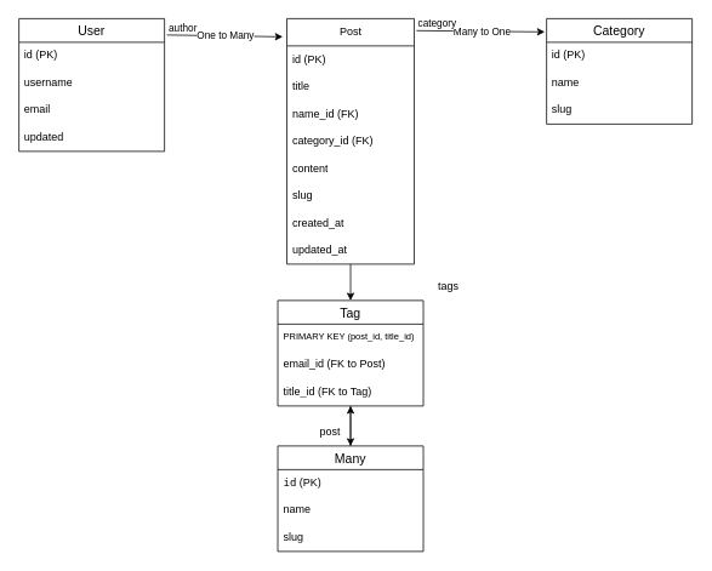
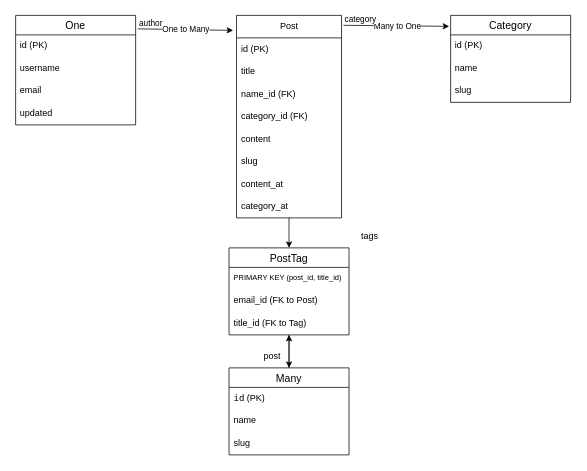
  <mxCell id="0" />
  <mxCell id="1" parent="0" />
  <mxCell id="2" style="edgeStyle=orthogonalEdgeStyle;rounded=0;orthogonalLoop=1;jettySize=auto;html=1;" edge="1" parent="1" source="3" target="22"><mxGeometry relative="1" as="geometry" /></mxCell>
  <mxCell id="3" value="Post" style="swimlane;fontStyle=0;childLayout=stackLayout;horizontal=1;startSize=30;horizontalStack=0;resizeParent=1;resizeParentMax=0;resizeLast=0;collapsible=1;marginBottom=0;whiteSpace=wrap;html=1;glass=0;rounded=0;shadow=0;" vertex="1" parent="1"><mxGeometry x="314.54" y="20" width="140" height="270" as="geometry" /></mxCell>
  <mxCell id="4" value="id (PK)" style="text;strokeColor=none;fillColor=none;align=left;verticalAlign=middle;spacingLeft=4;spacingRight=4;overflow=hidden;points=[[0,0.5],[1,0.5]];portConstraint=eastwest;rotatable=0;whiteSpace=wrap;html=1;" vertex="1" parent="3"><mxGeometry y="30" width="140" height="30" as="geometry" /></mxCell>
  <mxCell id="5" value="title" style="text;strokeColor=none;fillColor=none;align=left;verticalAlign=middle;spacingLeft=4;spacingRight=4;overflow=hidden;points=[[0,0.5],[1,0.5]];portConstraint=eastwest;rotatable=0;whiteSpace=wrap;html=1;shadow=0;rounded=0;" vertex="1" parent="3"><mxGeometry y="60" width="140" height="30" as="geometry" /></mxCell>
  <mxCell id="6" value="name_id (FK)" style="text;strokeColor=none;fillColor=none;align=left;verticalAlign=middle;spacingLeft=4;spacingRight=4;overflow=hidden;points=[[0,0.5],[1,0.5]];portConstraint=eastwest;rotatable=0;whiteSpace=wrap;html=1;" vertex="1" parent="3"><mxGeometry y="90" width="140" height="30" as="geometry" /></mxCell>
  <mxCell id="7" value="category_id (FK)" style="text;strokeColor=none;fillColor=none;align=left;verticalAlign=middle;spacingLeft=4;spacingRight=4;overflow=hidden;points=[[0,0.5],[1,0.5]];portConstraint=eastwest;rotatable=0;whiteSpace=wrap;html=1;" vertex="1" parent="3"><mxGeometry y="120" width="140" height="30" as="geometry" /></mxCell>
  <mxCell id="8" value="content" style="text;strokeColor=none;fillColor=none;align=left;verticalAlign=middle;spacingLeft=4;spacingRight=4;overflow=hidden;points=[[0,0.5],[1,0.5]];portConstraint=eastwest;rotatable=0;whiteSpace=wrap;html=1;" vertex="1" parent="3"><mxGeometry y="150" width="140" height="30" as="geometry" /></mxCell>
  <mxCell id="9" value="slug" style="text;strokeColor=none;fillColor=none;align=left;verticalAlign=middle;spacingLeft=4;spacingRight=4;overflow=hidden;points=[[0,0.5],[1,0.5]];portConstraint=eastwest;rotatable=0;whiteSpace=wrap;html=1;" vertex="1" parent="3"><mxGeometry y="180" width="140" height="30" as="geometry" /></mxCell>
- <mxCell id="10" value="created_at" style="text;strokeColor=none;fillColor=none;align=left;verticalAlign=middle;spacingLeft=4;spacingRight=4;overflow=hidden;points=[[0,0.5],[1,0.5]];portConstraint=eastwest;rotatable=0;whiteSpace=wrap;html=1;" vertex="1" parent="3"><mxGeometry y="210" width="140" height="30" as="geometry" /></mxCell>
- <mxCell id="11" value="updated_at" style="text;strokeColor=none;fillColor=none;align=left;verticalAlign=middle;spacingLeft=4;spacingRight=4;overflow=hidden;points=[[0,0.5],[1,0.5]];portConstraint=eastwest;rotatable=0;whiteSpace=wrap;html=1;" vertex="1" parent="3"><mxGeometry y="240" width="140" height="30" as="geometry" /></mxCell>
+ <mxCell id="10" value="content_at" style="text;strokeColor=none;fillColor=none;align=left;verticalAlign=middle;spacingLeft=4;spacingRight=4;overflow=hidden;points=[[0,0.5],[1,0.5]];portConstraint=eastwest;rotatable=0;whiteSpace=wrap;html=1;" vertex="1" parent="3"><mxGeometry y="210" width="140" height="30" as="geometry" /></mxCell>
+ <mxCell id="11" value="category_at" style="text;strokeColor=none;fillColor=none;align=left;verticalAlign=middle;spacingLeft=4;spacingRight=4;overflow=hidden;points=[[0,0.5],[1,0.5]];portConstraint=eastwest;rotatable=0;whiteSpace=wrap;html=1;" vertex="1" parent="3"><mxGeometry y="240" width="140" height="30" as="geometry" /></mxCell>
  <mxCell id="12" value="Category" style="swimlane;fontStyle=0;childLayout=stackLayout;horizontal=1;startSize=26;horizontalStack=0;resizeParent=1;resizeParentMax=0;resizeLast=0;collapsible=1;marginBottom=0;align=center;fontSize=14;" vertex="1" parent="1"><mxGeometry x="600" y="20" width="160" height="116" as="geometry" /></mxCell>
  <mxCell id="13" value="id (PK)" style="text;strokeColor=none;fillColor=none;spacingLeft=4;spacingRight=4;overflow=hidden;rotatable=0;points=[[0,0.5],[1,0.5]];portConstraint=eastwest;fontSize=12;whiteSpace=wrap;html=1;" vertex="1" parent="12"><mxGeometry y="26" width="160" height="30" as="geometry" /></mxCell>
  <mxCell id="14" value="name" style="text;strokeColor=none;fillColor=none;spacingLeft=4;spacingRight=4;overflow=hidden;rotatable=0;points=[[0,0.5],[1,0.5]];portConstraint=eastwest;fontSize=12;whiteSpace=wrap;html=1;" vertex="1" parent="12"><mxGeometry y="56" width="160" height="30" as="geometry" /></mxCell>
  <mxCell id="15" value="slug" style="text;strokeColor=none;fillColor=none;spacingLeft=4;spacingRight=4;overflow=hidden;rotatable=0;points=[[0,0.5],[1,0.5]];portConstraint=eastwest;fontSize=12;whiteSpace=wrap;html=1;" vertex="1" parent="12"><mxGeometry y="86" width="160" height="30" as="geometry" /></mxCell>
  <mxCell id="16" style="edgeStyle=orthogonalEdgeStyle;rounded=0;orthogonalLoop=1;jettySize=auto;html=1;entryX=0.5;entryY=1;entryDx=0;entryDy=0;" edge="1" parent="1" source="17" target="22"><mxGeometry relative="1" as="geometry" /></mxCell>
  <mxCell id="17" value="Many" style="swimlane;fontStyle=0;childLayout=stackLayout;horizontal=1;startSize=26;horizontalStack=0;resizeParent=1;resizeParentMax=0;resizeLast=0;collapsible=1;marginBottom=0;align=center;fontSize=14;" vertex="1" parent="1"><mxGeometry x="304.54" y="490" width="160" height="116" as="geometry" /></mxCell>
  <mxCell id="18" value="&lt;code data-end=&quot;558&quot; data-start=&quot;554&quot;&gt;id&lt;/code&gt;&lt;span class=&quot;_fadeIn_m1hgl_8&quot;&gt; (&lt;/span&gt;&lt;span class=&quot;_fadeIn_m1hgl_8&quot;&gt;PK)&lt;/span&gt;" style="text;strokeColor=none;fillColor=none;spacingLeft=4;spacingRight=4;overflow=hidden;rotatable=0;points=[[0,0.5],[1,0.5]];portConstraint=eastwest;fontSize=12;whiteSpace=wrap;html=1;" vertex="1" parent="17"><mxGeometry y="26" width="160" height="30" as="geometry" /></mxCell>
  <mxCell id="19" value="name" style="text;strokeColor=none;fillColor=none;spacingLeft=4;spacingRight=4;overflow=hidden;rotatable=0;points=[[0,0.5],[1,0.5]];portConstraint=eastwest;fontSize=12;whiteSpace=wrap;html=1;" vertex="1" parent="17"><mxGeometry y="56" width="160" height="30" as="geometry" /></mxCell>
  <mxCell id="20" value="slug" style="text;strokeColor=none;fillColor=none;spacingLeft=4;spacingRight=4;overflow=hidden;rotatable=0;points=[[0,0.5],[1,0.5]];portConstraint=eastwest;fontSize=12;whiteSpace=wrap;html=1;" vertex="1" parent="17"><mxGeometry y="86" width="160" height="30" as="geometry" /></mxCell>
  <mxCell id="21" style="edgeStyle=orthogonalEdgeStyle;rounded=0;orthogonalLoop=1;jettySize=auto;html=1;entryX=0.5;entryY=0;entryDx=0;entryDy=0;" edge="1" parent="1" source="22" target="17"><mxGeometry relative="1" as="geometry" /></mxCell>
- <mxCell id="22" value="Tag" style="swimlane;fontStyle=0;childLayout=stackLayout;horizontal=1;startSize=26;horizontalStack=0;resizeParent=1;resizeParentMax=0;resizeLast=0;collapsible=1;marginBottom=0;align=center;fontSize=14;" vertex="1" parent="1"><mxGeometry x="304.54" y="330" width="160" height="116" as="geometry" /></mxCell>
+ <mxCell id="22" value="PostTag" style="swimlane;fontStyle=0;childLayout=stackLayout;horizontal=1;startSize=26;horizontalStack=0;resizeParent=1;resizeParentMax=0;resizeLast=0;collapsible=1;marginBottom=0;align=center;fontSize=14;" vertex="1" parent="1"><mxGeometry x="304.54" y="330" width="160" height="116" as="geometry" /></mxCell>
  <mxCell id="23" value="&lt;div style=&quot;line-height: 100%;&quot;&gt;&lt;font style=&quot;font-size: 10px;&quot;&gt;PRIMARY KEY (post_id, title_id)&lt;/font&gt;&lt;/div&gt;" style="text;strokeColor=none;fillColor=none;spacingLeft=4;spacingRight=4;overflow=hidden;rotatable=0;points=[[0,0.5],[1,0.5]];portConstraint=eastwest;fontSize=12;whiteSpace=wrap;html=1;" vertex="1" parent="22"><mxGeometry y="26" width="160" height="30" as="geometry" /></mxCell>
  <mxCell id="24" value="email_id (FK to Post)" style="text;strokeColor=none;fillColor=none;spacingLeft=4;spacingRight=4;overflow=hidden;rotatable=0;points=[[0,0.5],[1,0.5]];portConstraint=eastwest;fontSize=12;whiteSpace=wrap;html=1;" vertex="1" parent="22"><mxGeometry y="56" width="160" height="30" as="geometry" /></mxCell>
  <mxCell id="25" value="title_id (FK to Tag)" style="text;strokeColor=none;fillColor=none;spacingLeft=4;spacingRight=4;overflow=hidden;rotatable=0;points=[[0,0.5],[1,0.5]];portConstraint=eastwest;fontSize=12;whiteSpace=wrap;html=1;" vertex="1" parent="22"><mxGeometry y="86" width="160" height="30" as="geometry" /></mxCell>
- <mxCell id="26" value="User" style="swimlane;fontStyle=0;childLayout=stackLayout;horizontal=1;startSize=26;horizontalStack=0;resizeParent=1;resizeParentMax=0;resizeLast=0;collapsible=1;marginBottom=0;align=center;fontSize=14;" vertex="1" parent="1"><mxGeometry x="20" y="20" width="160" height="146" as="geometry" /></mxCell>
+ <mxCell id="26" value="One" style="swimlane;fontStyle=0;childLayout=stackLayout;horizontal=1;startSize=26;horizontalStack=0;resizeParent=1;resizeParentMax=0;resizeLast=0;collapsible=1;marginBottom=0;align=center;fontSize=14;" vertex="1" parent="1"><mxGeometry x="20" y="20" width="160" height="146" as="geometry" /></mxCell>
  <mxCell id="27" value="id (PK)" style="text;strokeColor=none;fillColor=none;spacingLeft=4;spacingRight=4;overflow=hidden;rotatable=0;points=[[0,0.5],[1,0.5]];portConstraint=eastwest;fontSize=12;whiteSpace=wrap;html=1;" vertex="1" parent="26"><mxGeometry y="26" width="160" height="30" as="geometry" /></mxCell>
  <mxCell id="28" value="username" style="text;strokeColor=none;fillColor=none;spacingLeft=4;spacingRight=4;overflow=hidden;rotatable=0;points=[[0,0.5],[1,0.5]];portConstraint=eastwest;fontSize=12;whiteSpace=wrap;html=1;" vertex="1" parent="26"><mxGeometry y="56" width="160" height="30" as="geometry" /></mxCell>
  <mxCell id="29" value="email" style="text;strokeColor=none;fillColor=none;spacingLeft=4;spacingRight=4;overflow=hidden;rotatable=0;points=[[0,0.5],[1,0.5]];portConstraint=eastwest;fontSize=12;whiteSpace=wrap;html=1;" vertex="1" parent="26"><mxGeometry y="86" width="160" height="30" as="geometry" /></mxCell>
  <mxCell id="30" value="updated" style="text;strokeColor=none;fillColor=none;spacingLeft=4;spacingRight=4;overflow=hidden;rotatable=0;points=[[0,0.5],[1,0.5]];portConstraint=eastwest;fontSize=12;whiteSpace=wrap;html=1;" vertex="1" parent="26"><mxGeometry y="116" width="160" height="30" as="geometry" /></mxCell>
  <mxCell id="31" value="On" style="endArrow=classic;html=1;rounded=0;exitX=1.017;exitY=0.123;exitDx=0;exitDy=0;exitPerimeter=0;" edge="1" parent="1" source="26"><mxGeometry relative="1" as="geometry"><mxPoint x="280" y="50" as="sourcePoint" /><mxPoint x="310" y="40" as="targetPoint" /></mxGeometry></mxCell>
  <mxCell id="32" value="One to Many" style="edgeLabel;resizable=0;html=1;;align=center;verticalAlign=middle;" connectable="0" vertex="1" parent="31"><mxGeometry relative="1" as="geometry" /></mxCell>
  <mxCell id="33" value="author" style="edgeLabel;resizable=0;html=1;;align=left;verticalAlign=bottom;" connectable="0" vertex="1" parent="31"><mxGeometry x="-1" relative="1" as="geometry" /></mxCell>
  <mxCell id="34" value="" style="endArrow=classic;html=1;rounded=0;exitX=1.018;exitY=0.049;exitDx=0;exitDy=0;exitPerimeter=0;entryX=-0.012;entryY=0.126;entryDx=0;entryDy=0;entryPerimeter=0;" edge="1" parent="1" source="3" target="12"><mxGeometry relative="1" as="geometry"><mxPoint x="430" y="180" as="sourcePoint" /><mxPoint x="600" y="40" as="targetPoint" /></mxGeometry></mxCell>
  <mxCell id="35" value="Many to One" style="edgeLabel;resizable=0;html=1;;align=center;verticalAlign=middle;" connectable="0" vertex="1" parent="34"><mxGeometry relative="1" as="geometry" /></mxCell>
  <mxCell id="36" value="category" style="edgeLabel;resizable=0;html=1;;align=left;verticalAlign=bottom;" connectable="0" vertex="1" parent="34"><mxGeometry x="-1" relative="1" as="geometry" /></mxCell>
  <mxCell id="37" value="tags" style="text;strokeColor=none;fillColor=none;align=left;verticalAlign=middle;spacingLeft=4;spacingRight=4;overflow=hidden;points=[[0,0.5],[1,0.5]];portConstraint=eastwest;rotatable=0;whiteSpace=wrap;html=1;" vertex="1" parent="1"><mxGeometry x="475" y="300" width="80" height="30" as="geometry" /></mxCell>
  <mxCell id="38" value="post" style="text;strokeColor=none;fillColor=none;align=left;verticalAlign=middle;spacingLeft=4;spacingRight=4;overflow=hidden;points=[[0,0.5],[1,0.5]];portConstraint=eastwest;rotatable=0;whiteSpace=wrap;html=1;" vertex="1" parent="1"><mxGeometry x="344.54" y="460" width="80" height="30" as="geometry" /></mxCell>
